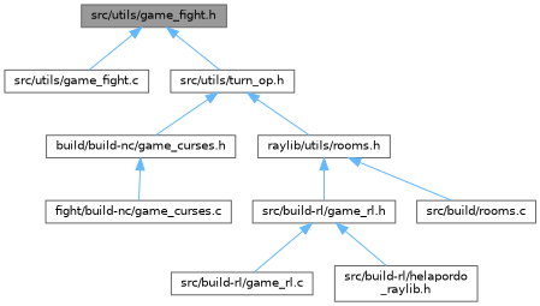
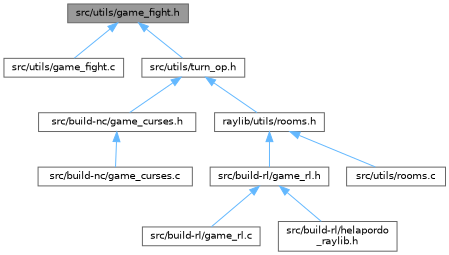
  digraph {
    node [color=grey40 fillcolor=white fontname=Helvetica fontsize=10 shape=box style=filled]
    edge [color=steelblue1 dir=back fontname=Helvetica fontsize=10 labelfontname=Helvetica labelfontsize=10 style=solid]
    n1 [color=gray40 fillcolor=grey60 fontcolor=black height=0.2 label="src/utils/game_fight.h" width=0.4]
    n2 [height=0.2 label="src/utils/game_fight.c" width=0.4]
    n3 [height=0.2 label="src/utils/turn_op.h" width=0.4]
-   n4 [height=0.2 label="build/build-nc/game_curses.h" width=0.4]
+   n4 [height=0.2 label="src/build-nc/game_curses.h" width=0.4]
    n5 [height=0.2 label="raylib/utils/rooms.h" width=0.4]
-   n6 [height=0.2 label="fight/build-nc/game_curses.c" width=0.4]
+   n6 [height=0.2 label="src/build-nc/game_curses.c" width=0.4]
    n7 [height=0.2 label="src/build-rl/game_rl.h" width=0.4]
    n8 [height=0.2 label="src/build-rl/game_rl.c" width=0.4]
    n9 [height=0.2 label="src/build-rl/helapordo\l_raylib.h" width=0.4]
-   n10 [height=0.2 label="src/build/rooms.c" width=0.4]
+   n10 [height=0.2 label="src/utils/rooms.c" width=0.4]
    n1 -> n2
    n1 -> n3
    n3 -> n4
    n3 -> n5
    n4 -> n6
    n5 -> n7
    n5 -> n10
    n7 -> n8
    n7 -> n9
  }
